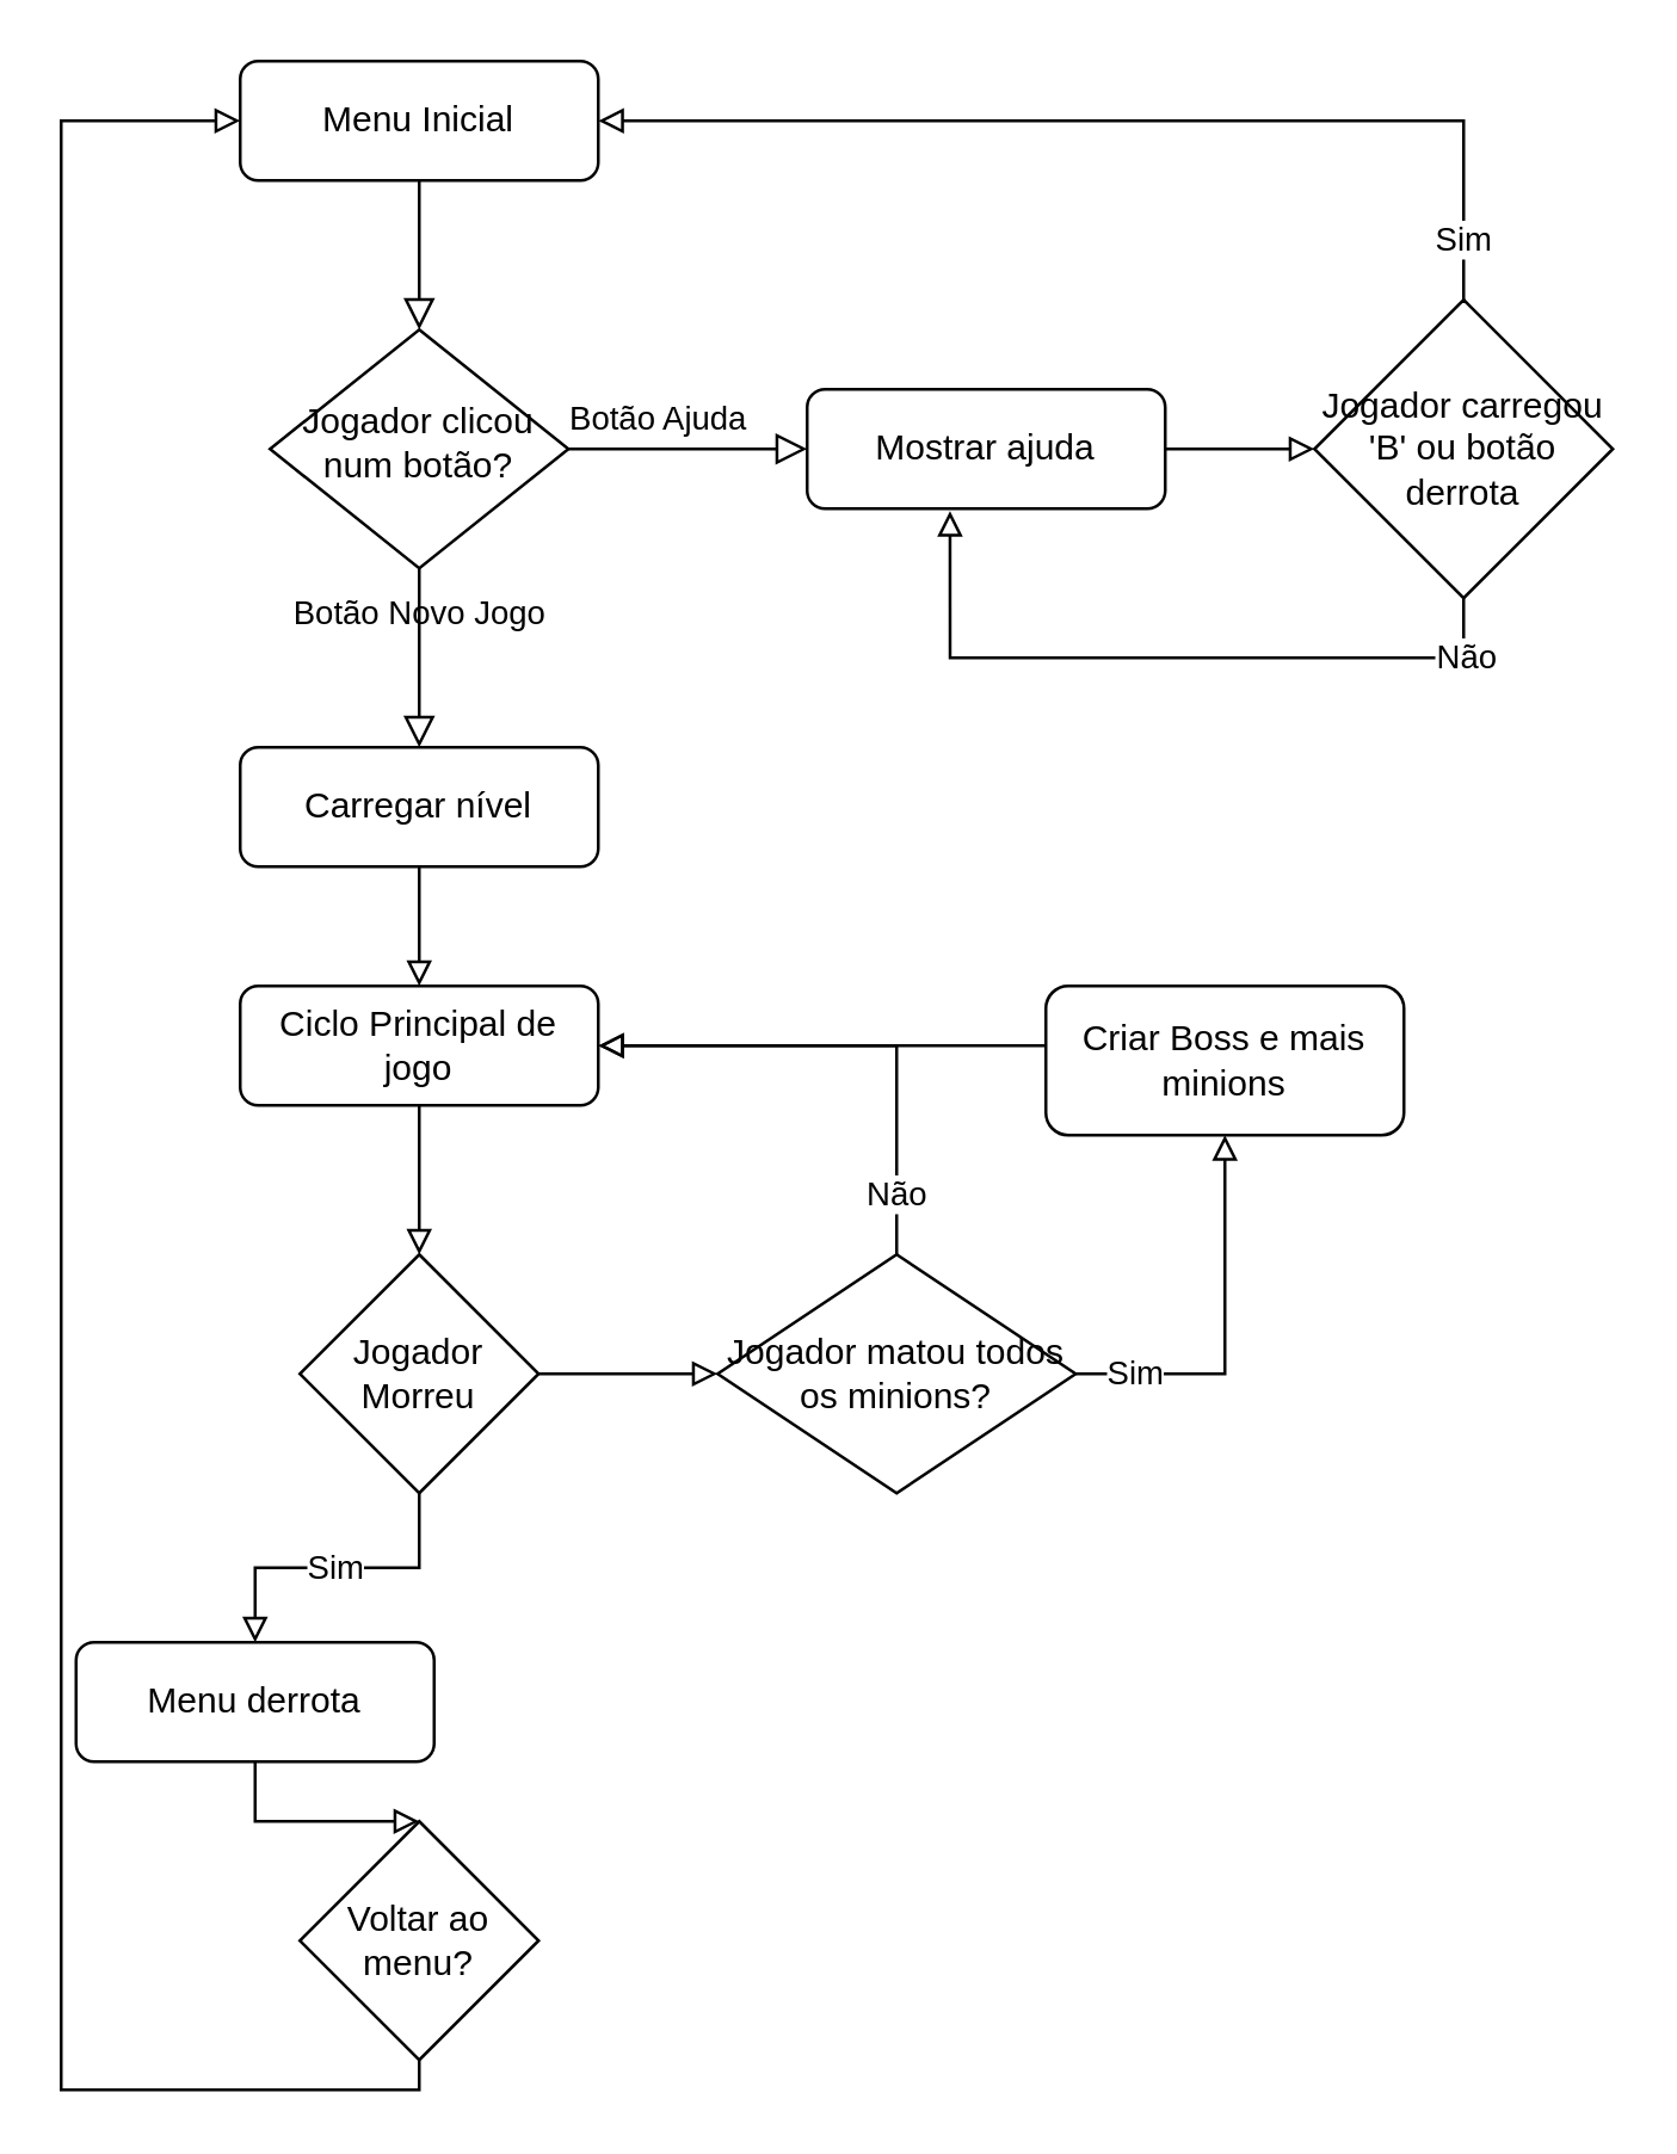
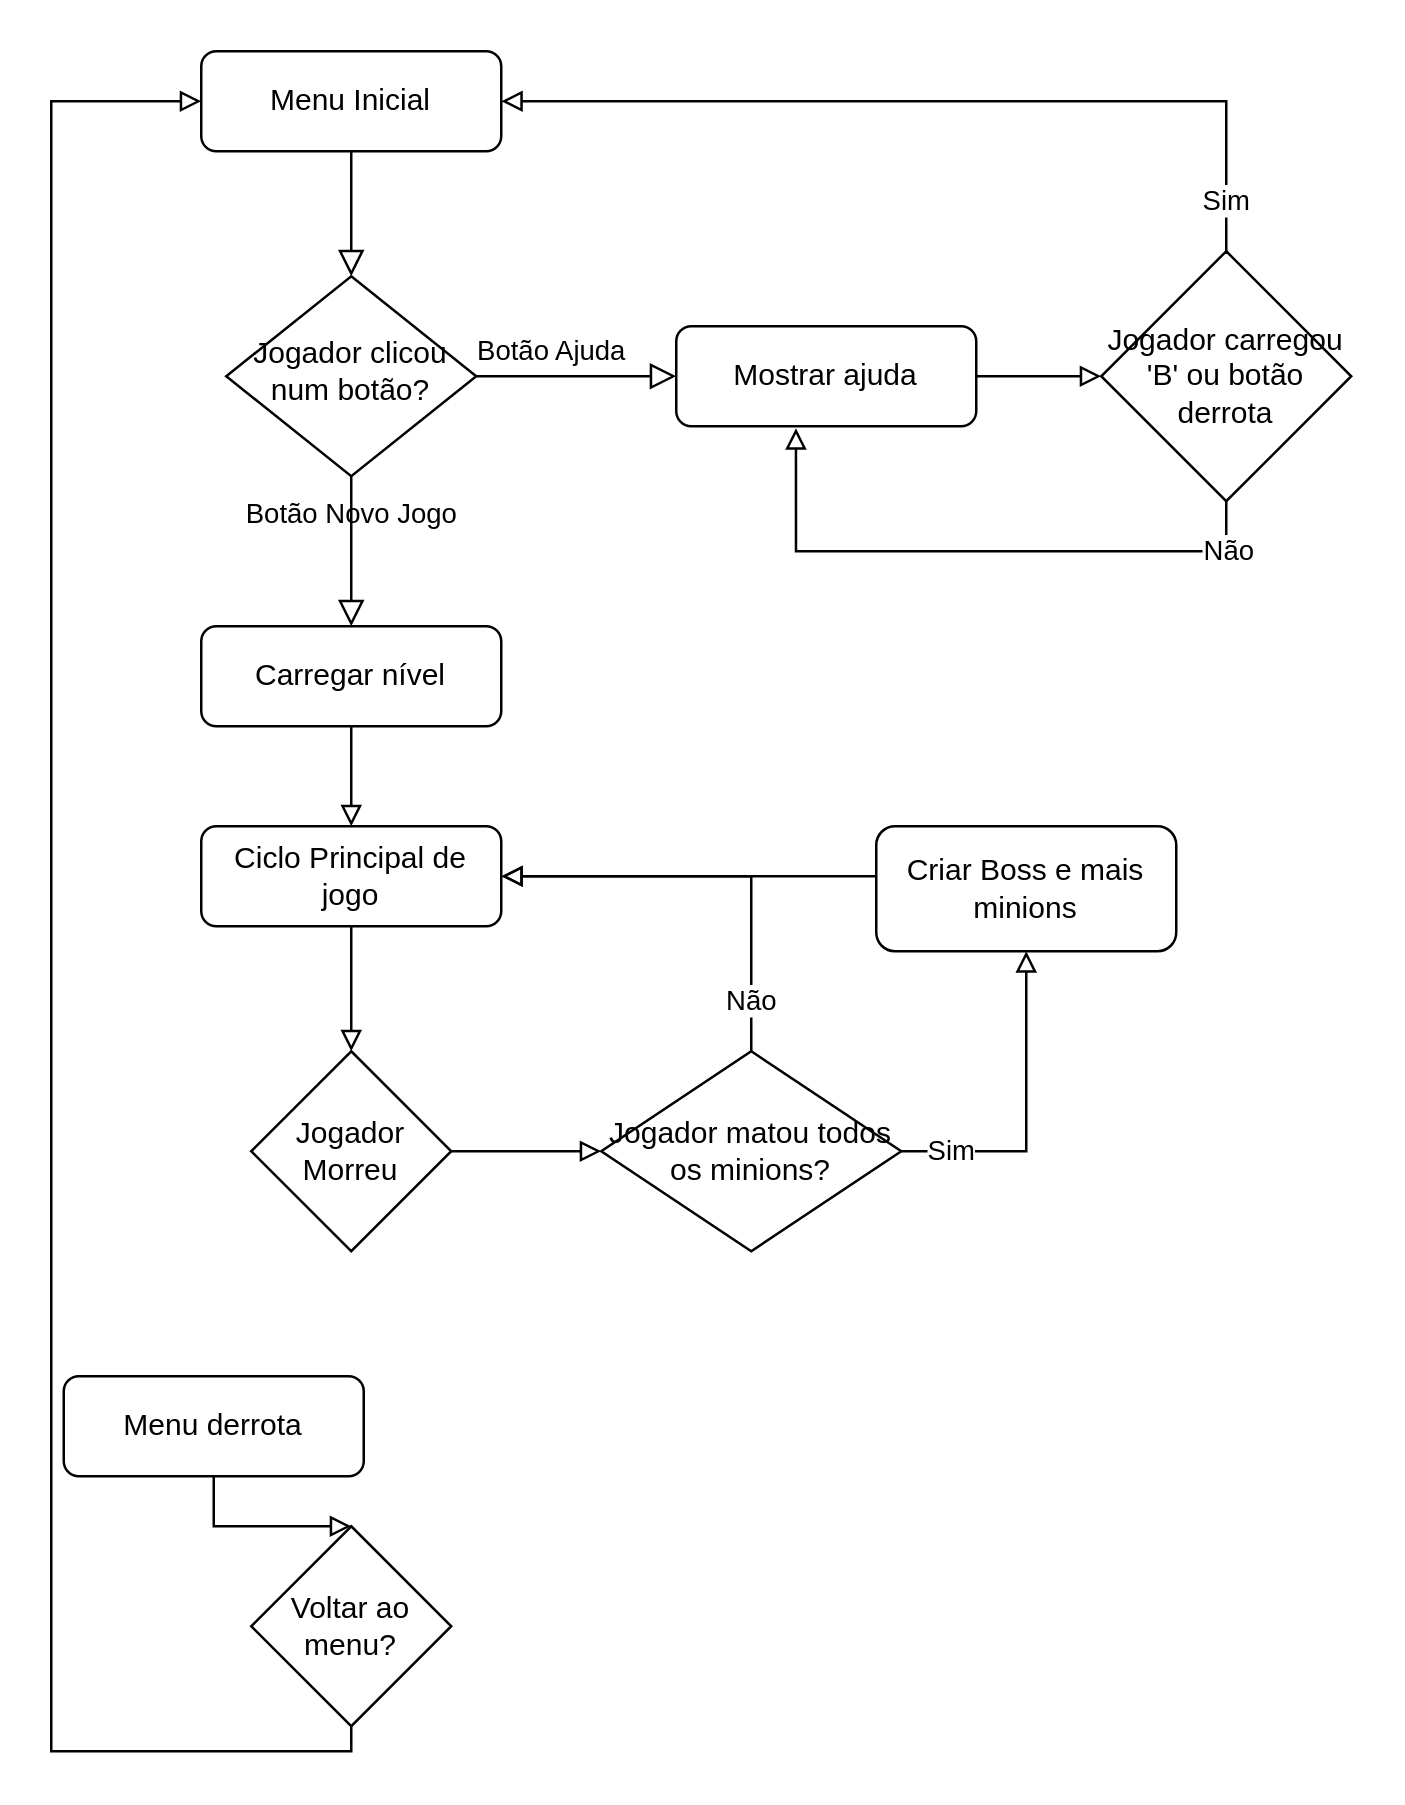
  <mxCell id="0" />
  <mxCell id="1" parent="0" />
  <mxCell id="2" value="" style="rounded=0;html=1;jettySize=auto;orthogonalLoop=1;fontSize=11;endArrow=block;endFill=0;endSize=8;strokeWidth=1;shadow=0;labelBackgroundColor=none;edgeStyle=orthogonalEdgeStyle;" parent="1" source="3" target="6" edge="1"><mxGeometry relative="1" as="geometry" /></mxCell>
  <mxCell id="3" value="Menu Inicial" style="rounded=1;whiteSpace=wrap;html=1;fontSize=12;glass=0;strokeWidth=1;shadow=0;" parent="1" vertex="1"><mxGeometry x="80" y="20" width="120" height="40" as="geometry" /></mxCell>
  <mxCell id="4" value="Botão Novo Jogo" style="rounded=0;html=1;jettySize=auto;orthogonalLoop=1;fontSize=11;endArrow=block;endFill=0;endSize=8;strokeWidth=1;shadow=0;labelBackgroundColor=none;edgeStyle=orthogonalEdgeStyle;entryX=0.5;entryY=0;entryDx=0;entryDy=0;" parent="1" source="6" target="10" edge="1"><mxGeometry x="-0.5" relative="1" as="geometry"><mxPoint as="offset" /><mxPoint x="140" y="230" as="targetPoint" /></mxGeometry></mxCell>
  <mxCell id="5" value="Botão Ajuda" style="edgeStyle=orthogonalEdgeStyle;rounded=0;html=1;jettySize=auto;orthogonalLoop=1;fontSize=11;endArrow=block;endFill=0;endSize=8;strokeWidth=1;shadow=0;labelBackgroundColor=none;" parent="1" source="6" target="8" edge="1"><mxGeometry x="-0.25" y="10" relative="1" as="geometry"><mxPoint as="offset" /></mxGeometry></mxCell>
  <mxCell id="6" value="Jogador clicou num botão?" style="rhombus;whiteSpace=wrap;html=1;shadow=0;fontFamily=Helvetica;fontSize=12;align=center;strokeWidth=1;spacing=6;spacingTop=-4;" parent="1" vertex="1"><mxGeometry x="90" y="110" width="100" height="80" as="geometry" /></mxCell>
  <mxCell id="7" style="edgeStyle=orthogonalEdgeStyle;rounded=0;orthogonalLoop=1;jettySize=auto;html=1;endArrow=block;endFill=0;" edge="1" parent="1" source="8" target="15"><mxGeometry relative="1" as="geometry" /></mxCell>
  <mxCell id="8" value="Mostrar ajuda" style="rounded=1;whiteSpace=wrap;html=1;fontSize=12;glass=0;strokeWidth=1;shadow=0;" parent="1" vertex="1"><mxGeometry x="270" y="130" width="120" height="40" as="geometry" /></mxCell>
  <mxCell id="9" style="edgeStyle=orthogonalEdgeStyle;rounded=0;orthogonalLoop=1;jettySize=auto;html=1;endArrow=block;endFill=0;align=center;" edge="1" parent="1" source="10" target="21"><mxGeometry relative="1" as="geometry"><mxPoint x="140" y="310" as="targetPoint" /></mxGeometry></mxCell>
  <mxCell id="10" value="Carregar nível" style="rounded=1;whiteSpace=wrap;html=1;fontSize=12;glass=0;strokeWidth=1;shadow=0;" parent="1" vertex="1"><mxGeometry x="80" y="250" width="120" height="40" as="geometry" /></mxCell>
  <mxCell id="11" style="edgeStyle=orthogonalEdgeStyle;rounded=0;orthogonalLoop=1;jettySize=auto;html=1;entryX=1;entryY=0.5;entryDx=0;entryDy=0;endArrow=block;endFill=0;align=center;" edge="1" parent="1" source="15" target="3"><mxGeometry relative="1" as="geometry"><Array as="points"><mxPoint x="490" y="40" /></Array></mxGeometry></mxCell>
  <mxCell id="12" value="Sim" style="edgeLabel;html=1;align=center;verticalAlign=middle;resizable=0;points=[];" vertex="1" connectable="0" parent="11"><mxGeometry x="0.318" y="2" relative="1" as="geometry"><mxPoint x="170.38" y="37.99" as="offset" /></mxGeometry></mxCell>
  <mxCell id="13" style="edgeStyle=orthogonalEdgeStyle;rounded=0;orthogonalLoop=1;jettySize=auto;html=1;entryX=0.399;entryY=1.02;entryDx=0;entryDy=0;entryPerimeter=0;endArrow=block;endFill=0;align=center;" edge="1" parent="1" source="15" target="8"><mxGeometry relative="1" as="geometry"><Array as="points"><mxPoint x="490" y="220" /><mxPoint x="318" y="220" /></Array></mxGeometry></mxCell>
  <mxCell id="14" value="Não" style="edgeLabel;html=1;align=center;verticalAlign=middle;resizable=0;points=[];" vertex="1" connectable="0" parent="13"><mxGeometry x="-0.408" y="-1" relative="1" as="geometry"><mxPoint x="51.69" as="offset" /></mxGeometry></mxCell>
  <mxCell id="15" value="Jogador carregou 'B' ou botão derrota" style="rhombus;whiteSpace=wrap;html=1;" vertex="1" parent="1"><mxGeometry x="440" y="100" width="100" height="100" as="geometry" /></mxCell>
  <mxCell id="16" style="edgeStyle=orthogonalEdgeStyle;rounded=0;orthogonalLoop=1;jettySize=auto;html=1;endArrow=block;endFill=0;align=center;" edge="1" parent="1" source="17" target="19"><mxGeometry relative="1" as="geometry" /></mxCell>
  <mxCell id="17" value="Menu derrota" style="rounded=1;whiteSpace=wrap;html=1;" vertex="1" parent="1"><mxGeometry x="25" y="550" width="120" height="40" as="geometry" /></mxCell>
  <mxCell id="18" style="edgeStyle=orthogonalEdgeStyle;rounded=0;orthogonalLoop=1;jettySize=auto;html=1;entryX=0;entryY=0.5;entryDx=0;entryDy=0;endArrow=block;endFill=0;align=center;" edge="1" parent="1" source="19" target="3"><mxGeometry relative="1" as="geometry"><Array as="points"><mxPoint x="140" y="700" /><mxPoint x="20" y="700" /><mxPoint x="20" y="40" /></Array></mxGeometry></mxCell>
  <mxCell id="19" value="Voltar ao menu?" style="rhombus;whiteSpace=wrap;html=1;" vertex="1" parent="1"><mxGeometry x="100" y="610" width="80" height="80" as="geometry" /></mxCell>
  <mxCell id="20" style="edgeStyle=orthogonalEdgeStyle;rounded=0;orthogonalLoop=1;jettySize=auto;html=1;endArrow=block;endFill=0;align=center;" edge="1" parent="1" source="21" target="24"><mxGeometry relative="1" as="geometry" /></mxCell>
  <mxCell id="21" value="Ciclo Principal de jogo" style="rounded=1;whiteSpace=wrap;html=1;" vertex="1" parent="1"><mxGeometry x="80" y="330" width="120" height="40" as="geometry" /></mxCell>
- <mxCell id="22" value="Sim" style="edgeStyle=orthogonalEdgeStyle;rounded=0;orthogonalLoop=1;jettySize=auto;html=1;endArrow=block;endFill=0;align=center;" edge="1" parent="1" source="24" target="17"><mxGeometry relative="1" as="geometry" /></mxCell>
  <mxCell id="23" style="edgeStyle=orthogonalEdgeStyle;rounded=0;orthogonalLoop=1;jettySize=auto;html=1;endArrow=block;endFill=0;align=center;" edge="1" parent="1" source="24"><mxGeometry relative="1" as="geometry"><mxPoint x="240" y="460" as="targetPoint" /></mxGeometry></mxCell>
  <mxCell id="24" value="Jogador Morreu" style="rhombus;whiteSpace=wrap;html=1;" vertex="1" parent="1"><mxGeometry x="100" y="420" width="80" height="80" as="geometry" /></mxCell>
  <mxCell id="25" style="edgeStyle=orthogonalEdgeStyle;rounded=0;orthogonalLoop=1;jettySize=auto;html=1;entryX=1;entryY=0.5;entryDx=0;entryDy=0;endArrow=block;endFill=0;align=center;" edge="1" parent="1" source="28" target="21"><mxGeometry relative="1" as="geometry"><Array as="points"><mxPoint x="300" y="350" /></Array></mxGeometry></mxCell>
  <mxCell id="26" value="Não" style="edgeLabel;html=1;align=center;verticalAlign=middle;resizable=0;points=[];" vertex="1" connectable="0" parent="25"><mxGeometry x="0.765" y="2" relative="1" as="geometry"><mxPoint x="79.69" y="47.99" as="offset" /></mxGeometry></mxCell>
  <mxCell id="27" value="Sim" style="edgeStyle=orthogonalEdgeStyle;rounded=0;orthogonalLoop=1;jettySize=auto;html=1;endArrow=block;endFill=0;align=center;entryX=0.5;entryY=1;entryDx=0;entryDy=0;" edge="1" parent="1" source="28" target="30"><mxGeometry x="-0.692" relative="1" as="geometry"><mxPoint x="410" y="390" as="targetPoint" /><Array as="points"><mxPoint x="410" y="460" /></Array><mxPoint as="offset" /></mxGeometry></mxCell>
  <mxCell id="28" value="Jogador matou todos os minions?" style="rhombus;whiteSpace=wrap;html=1;" vertex="1" parent="1"><mxGeometry x="240" y="420" width="120" height="80" as="geometry" /></mxCell>
  <mxCell id="29" style="edgeStyle=orthogonalEdgeStyle;rounded=0;orthogonalLoop=1;jettySize=auto;html=1;endArrow=block;endFill=0;align=center;" edge="1" parent="1" source="30" target="21"><mxGeometry relative="1" as="geometry"><Array as="points"><mxPoint x="320" y="350" /><mxPoint x="320" y="350" /></Array></mxGeometry></mxCell>
  <mxCell id="30" value="Criar Boss e mais minions" style="rounded=1;whiteSpace=wrap;html=1;" vertex="1" parent="1"><mxGeometry x="350" y="330" width="120" height="50" as="geometry" /></mxCell>
